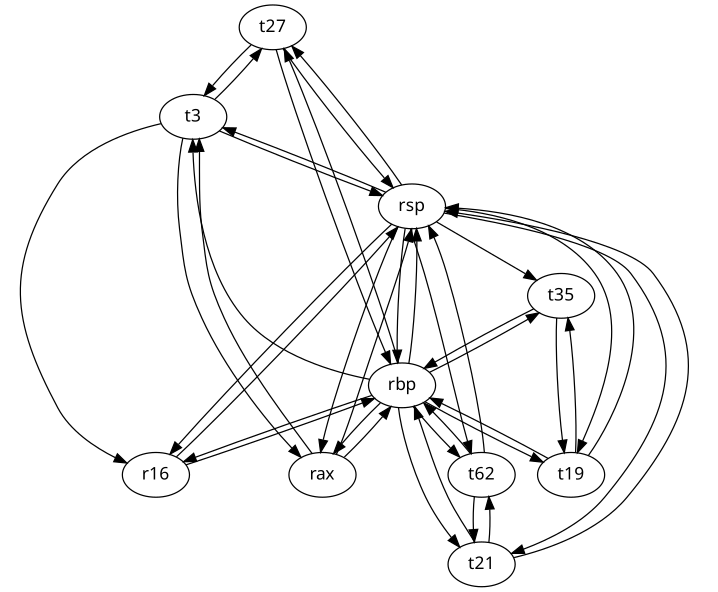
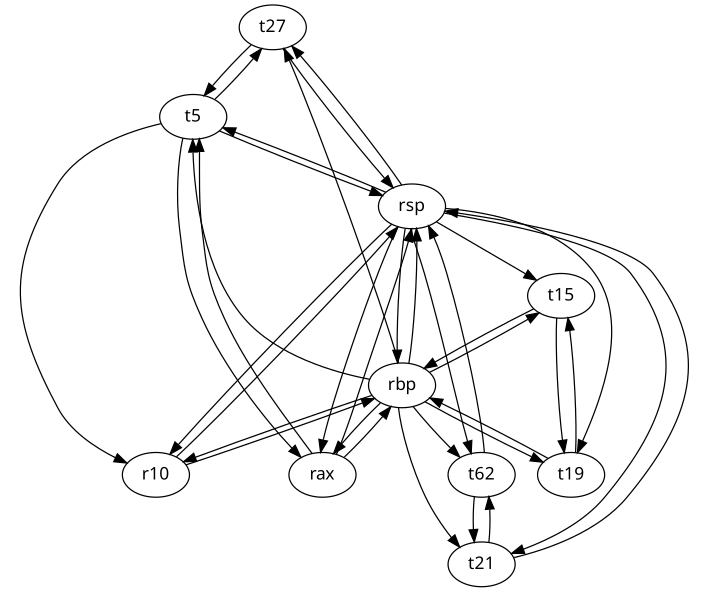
  digraph {
    fontname="Noto Sans"
    node [fontname="Noto Sans"]
    edge [fontname="Noto Sans"]
    n1 [label=t27]
-   t5 [label=t3]
-   r10 [label=r16]
+   t5
+   r10
    rax
    rsp
    rbp
    n7 [label=t21]
    n8 [label=t62]
    n9 [label=t19]
-   t15 [label=t35]
+   t15
    n1 -> t5
    n1 -> rsp
-   n1 -> rbp
    t5 -> n1
    t5 -> r10
    t5 -> rax
    t5 -> rsp
    r10 -> rsp
    r10 -> rbp
    rax -> t5
    rax -> rsp
    rax -> rbp
    rsp -> n1
    rsp -> t5
    rsp -> r10
    rsp -> rax
    rsp -> rbp
    rsp -> n7
    rsp -> n8
    rsp -> n9
    rsp -> t15
    rbp -> n1
    rbp -> t5
    rbp -> r10
    rbp -> rax
    rbp -> rsp
    rbp -> n7
    rbp -> n8
    rbp -> n9
    rbp -> t15
    n7 -> rsp
-   n7 -> rbp
    n7 -> n8
    n8 -> rsp
-   n8 -> rbp
    n8 -> n7
-   n9 -> rsp
    n9 -> rbp
    n9 -> t15
    t15 -> rbp
    t15 -> n9
  }
